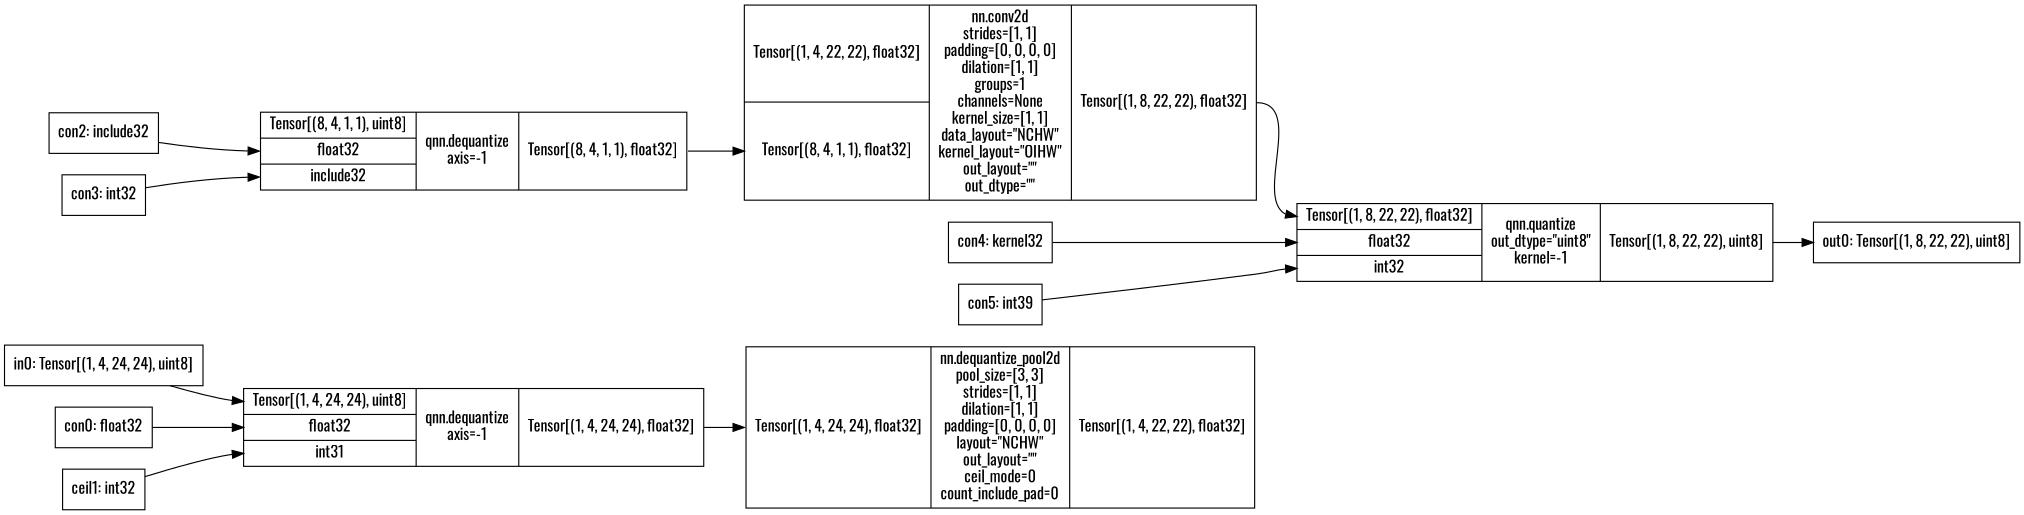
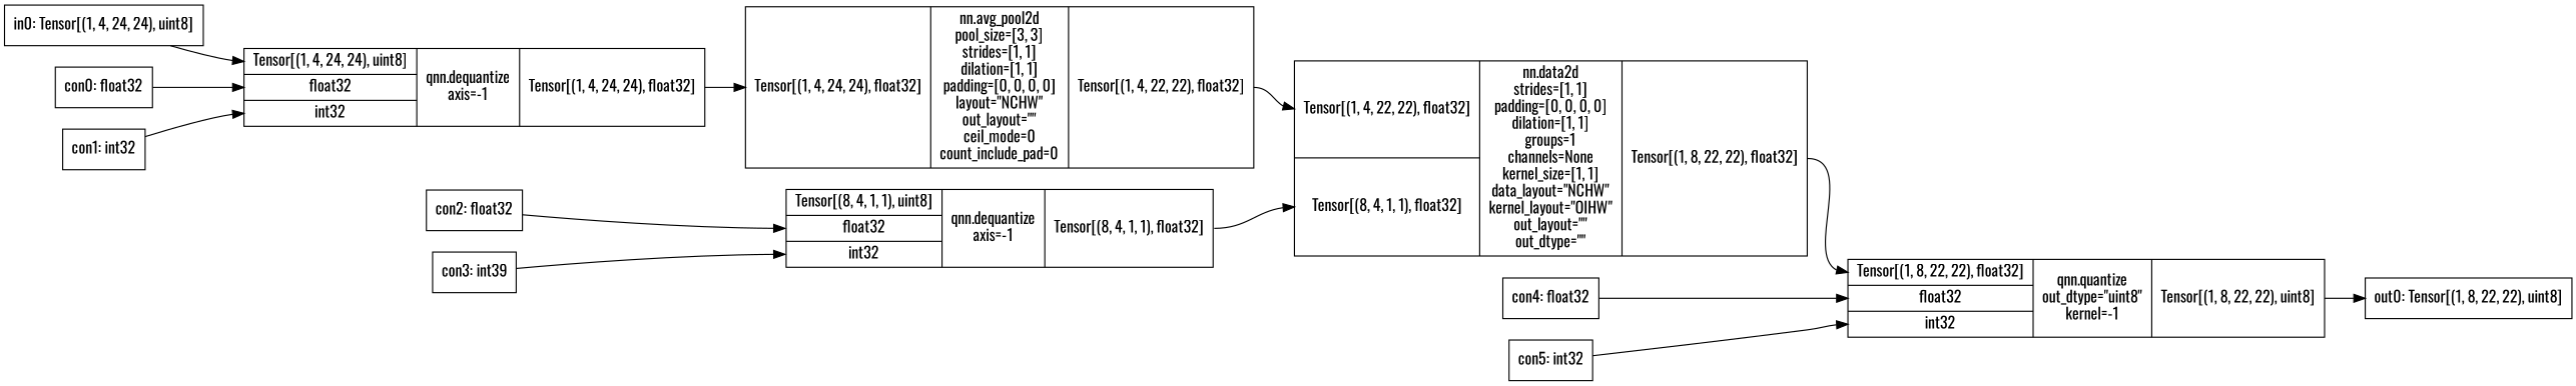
  digraph {
    fontname=Oswald
    rankdir=LR
    node [fontname=Oswald shape=record]
    edge [fontname=Oswald headport=i0]
    n1 [label="in0: Tensor[(1, 4, 24, 24), uint8]"]
-   n2 [label="{{<i0>Tensor[(1, 4, 24, 24), uint8]|<i1>float32|<i2>int31}|qnn.dequantize\naxis=-1|{<o0>Tensor[(1, 4, 24, 24), float32]}}"]
-   n3 [label="{{<i0>Tensor[(1, 4, 24, 24), float32]}|nn.dequantize_pool2d\npool_size=[3, 3]\nstrides=[1, 1]\ndilation=[1, 1]\npadding=[0, 0, 0, 0]\nlayout=\"NCHW\"\nout_layout=\"\"\nceil_mode=0\ncount_include_pad=0|{<o0>Tensor[(1, 4, 22, 22), float32]}}"]
+   n2 [label="{{<i0>Tensor[(1, 4, 24, 24), uint8]|<i1>float32|<i2>int32}|qnn.dequantize\naxis=-1|{<o0>Tensor[(1, 4, 24, 24), float32]}}"]
+   n3 [label="{{<i0>Tensor[(1, 4, 24, 24), float32]}|nn.avg_pool2d\npool_size=[3, 3]\nstrides=[1, 1]\ndilation=[1, 1]\npadding=[0, 0, 0, 0]\nlayout=\"NCHW\"\nout_layout=\"\"\nceil_mode=0\ncount_include_pad=0|{<o0>Tensor[(1, 4, 22, 22), float32]}}"]
    n4 [label="con0: float32"]
-   n5 [label="ceil1: int32"]
-   n6 [label="{{<i0>Tensor[(1, 4, 22, 22), float32]|<i1>Tensor[(8, 4, 1, 1), float32]}|nn.conv2d\nstrides=[1, 1]\npadding=[0, 0, 0, 0]\ndilation=[1, 1]\ngroups=1\nchannels=None\nkernel_size=[1, 1]\ndata_layout=\"NCHW\"\nkernel_layout=\"OIHW\"\nout_layout=\"\"\nout_dtype=\"\"|{<o0>Tensor[(1, 8, 22, 22), float32]}}"]
+   n5 [label="con1: int32"]
+   n6 [label="{{<i0>Tensor[(1, 4, 22, 22), float32]|<i1>Tensor[(8, 4, 1, 1), float32]}|nn.data2d\nstrides=[1, 1]\npadding=[0, 0, 0, 0]\ndilation=[1, 1]\ngroups=1\nchannels=None\nkernel_size=[1, 1]\ndata_layout=\"NCHW\"\nkernel_layout=\"OIHW\"\nout_layout=\"\"\nout_dtype=\"\"|{<o0>Tensor[(1, 8, 22, 22), float32]}}"]
    n7 [label="{{<i0>Tensor[(1, 8, 22, 22), float32]|<i1>float32|<i2>int32}|qnn.quantize\nout_dtype=\"uint8\"\nkernel=-1|{<o0>Tensor[(1, 8, 22, 22), uint8]}}"]
-   n8 [label="{{<i0>Tensor[(8, 4, 1, 1), uint8]|<i1>float32|<i2>include32}|qnn.dequantize\naxis=-1|{<o0>Tensor[(8, 4, 1, 1), float32]}}"]
-   n9 [label="con2: include32"]
-   n10 [label="con3: int32"]
+   n8 [label="{{<i0>Tensor[(8, 4, 1, 1), uint8]|<i1>float32|<i2>int32}|qnn.dequantize\naxis=-1|{<o0>Tensor[(8, 4, 1, 1), float32]}}"]
+   n9 [label="con2: float32"]
+   n10 [label="con3: int39"]
    n11 [label="out0: Tensor[(1, 8, 22, 22), uint8]"]
-   n12 [label="con4: kernel32"]
-   n13 [label="con5: int39"]
+   n12 [label="con4: float32"]
+   n13 [label="con5: int32"]
    n1 -> n2
    n2 -> n3 [tailport=o0]
+   n3 -> n6 [tailport=o0]
    n4 -> n2 [headport=i1]
    n5 -> n2 [headport=i2]
    n6 -> n7 [tailport=o0]
    n7 -> n11 [tailport=o0]
    n8 -> n6 [headport=i1 tailport=o0]
    n9 -> n8 [headport=i1]
    n10 -> n8 [headport=i2]
    n12 -> n7 [headport=i1]
    n13 -> n7 [headport=i2]
  }
